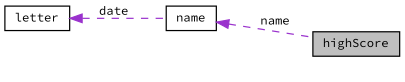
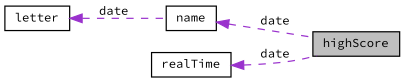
  digraph {
    fontname="Source Code Pro"
    rankdir=LR
    node [color=black fillcolor=white fontname="Source Code Pro" fontsize=10 shape=record style=filled]
    edge [color=darkorchid3 dir=back fontname="Source Code Pro" fontsize=10 labelfontname=Helvetica labelfontsize=10 style=dashed]
    n1 [fillcolor=grey75 fontcolor=black height=0.2 label=highScore width=0.4]
    n2 [height=0.2 label=name width=0.4]
    n3 [height=0.2 label=letter width=0.4]
-   n2 -> n1 [label=" name"]
+   n4 [height=0.2 label=realTime width=0.4]
+   n2 -> n1 [label=" date"]
    n3 -> n2 [label=" date"]
+   n4 -> n1 [label=" date"]
  }
